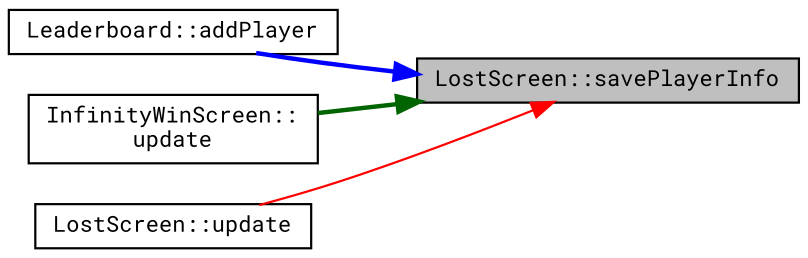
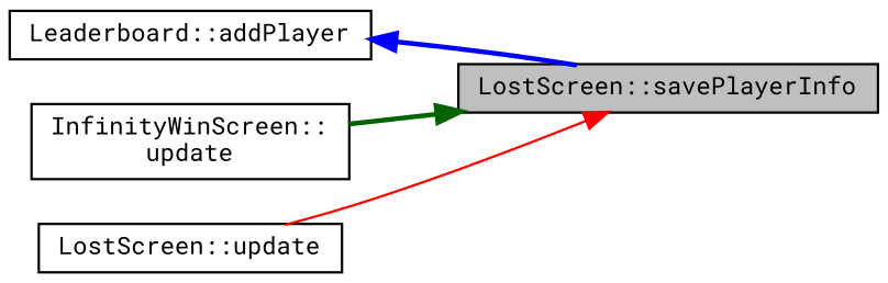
  digraph {
    fontname="Roboto Mono"
    rankdir=RL
    node [color=black fillcolor=white fontname="Roboto Mono" fontsize=10 shape=record style=filled]
    edge [dir=back fontname="Roboto Mono" fontsize=10 labelfontname=Helvetica labelfontsize=10 style=bold]
    n1 [fillcolor=grey75 fontcolor=black height=0.2 label="LostScreen::savePlayerInfo" width=0.4]
    n2 [height=0.2 label="Leaderboard::addPlayer" width=0.4]
    n3 [height=0.2 label="InfinityWinScreen::\lupdate" width=0.4]
    n4 [height=0.2 label="LostScreen::update" width=0.4]
-   n1 -> n2 [color=blue]
+   n2 -> n1 [color=blue]
    n1 -> n3 [color=darkgreen]
    n1 -> n4 [color=red style=solid]
  }
